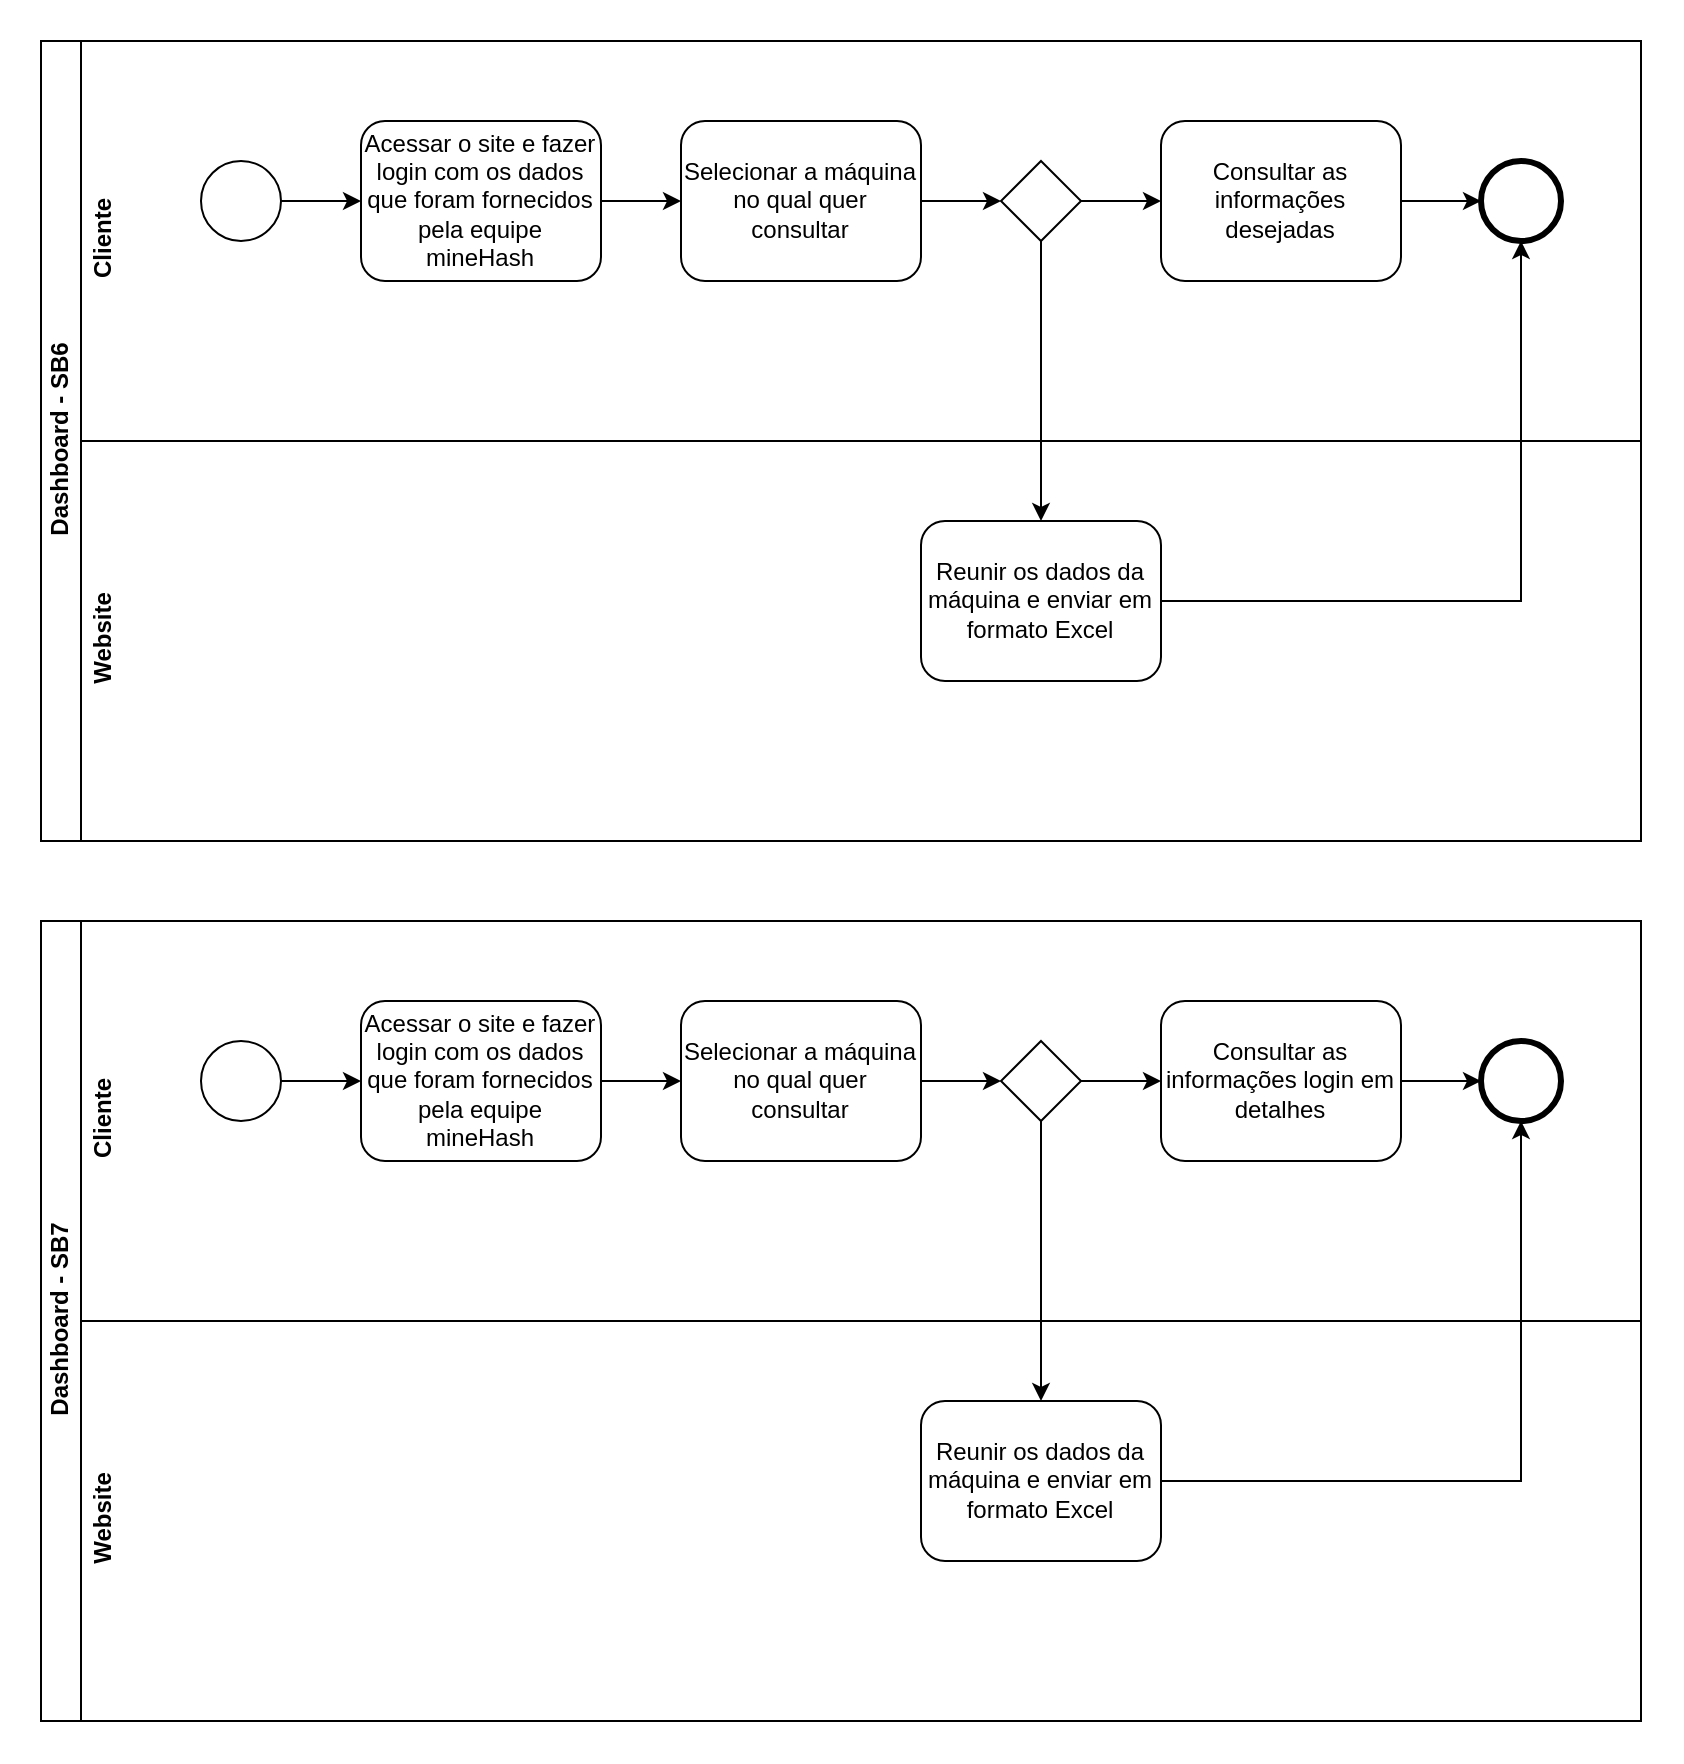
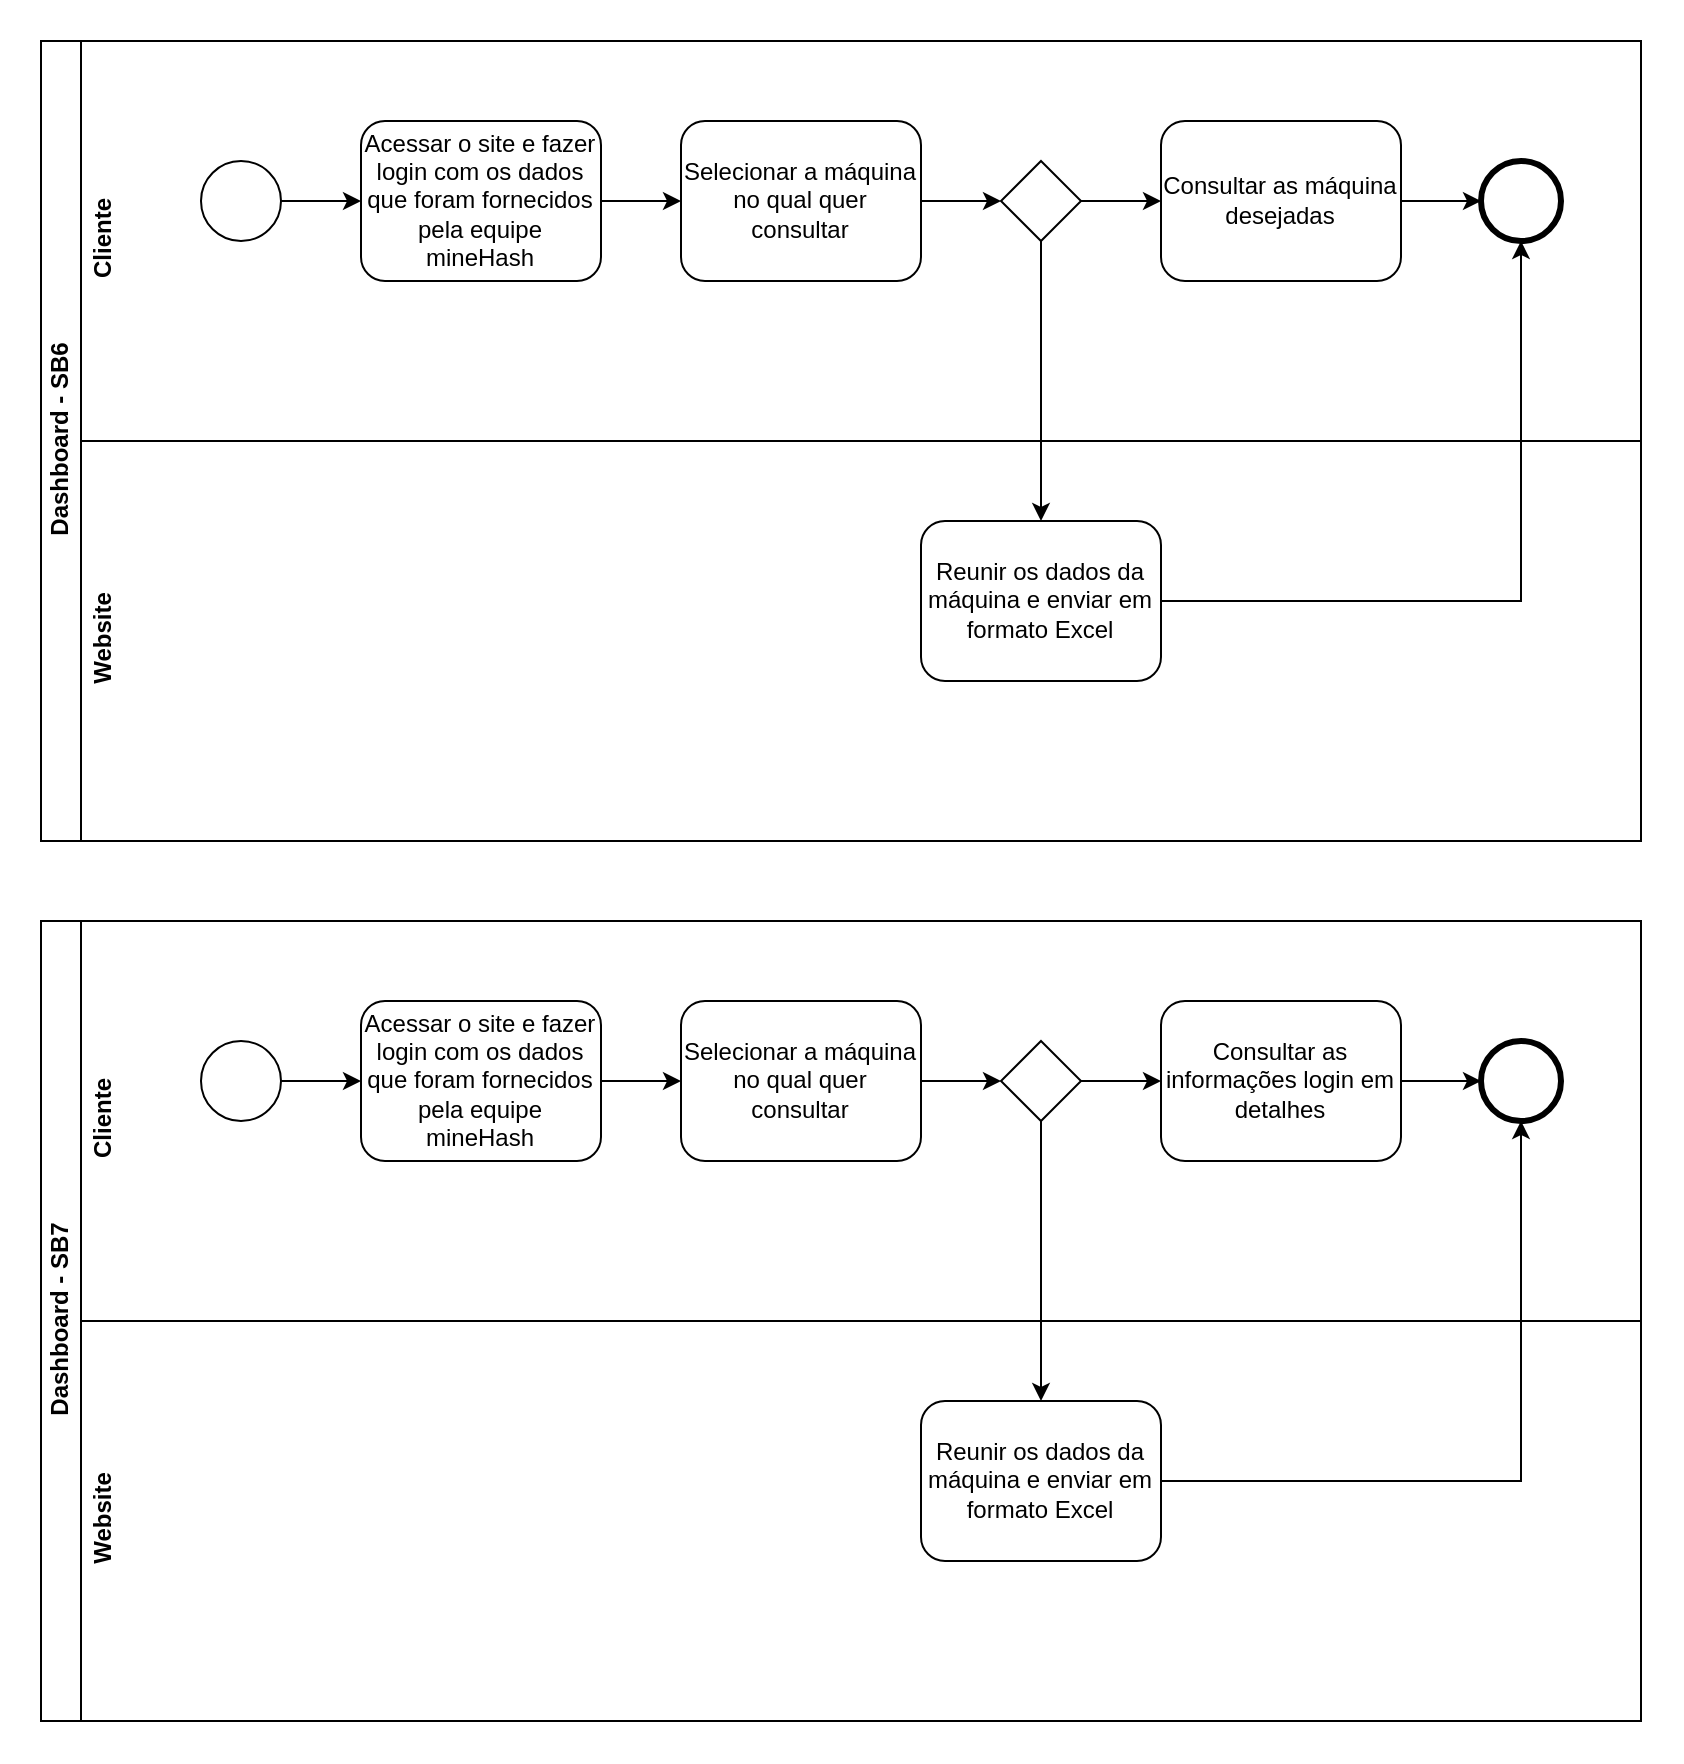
  <mxCell id="0" />
  <mxCell id="1" parent="0" />
  <mxCell id="2" value="Dashboard - SB6" style="swimlane;html=1;horizontal=0;startSize=20;" vertex="1" parent="1"><mxGeometry x="20" y="20" width="800" height="400" as="geometry" /></mxCell>
  <mxCell id="3" value="Cliente" style="swimlane;html=1;horizontal=0;swimlaneLine=0;" vertex="1" parent="2"><mxGeometry x="20" width="780" height="200" as="geometry" /></mxCell>
  <mxCell id="4" style="edgeStyle=orthogonalEdgeStyle;rounded=0;orthogonalLoop=1;jettySize=auto;html=1;entryX=0;entryY=0.5;entryDx=0;entryDy=0;" edge="1" parent="3" source="5" target="11"><mxGeometry relative="1" as="geometry" /></mxCell>
  <mxCell id="5" value="Acessar o site e fazer login com os dados que foram fornecidos pela equipe mineHash" style="shape=ext;rounded=1;html=1;whiteSpace=wrap;" vertex="1" parent="3"><mxGeometry x="140" y="40" width="120" height="80" as="geometry" /></mxCell>
  <mxCell id="6" style="edgeStyle=orthogonalEdgeStyle;rounded=0;orthogonalLoop=1;jettySize=auto;html=1;exitX=1;exitY=0.5;exitDx=0;exitDy=0;entryX=0;entryY=0.5;entryDx=0;entryDy=0;" edge="1" parent="3" source="7" target="9"><mxGeometry relative="1" as="geometry" /></mxCell>
  <mxCell id="7" value="" style="rhombus;whiteSpace=wrap;html=1;" vertex="1" parent="3"><mxGeometry x="460" y="60" width="40" height="40" as="geometry" /></mxCell>
  <mxCell id="8" style="edgeStyle=orthogonalEdgeStyle;rounded=0;orthogonalLoop=1;jettySize=auto;html=1;exitX=1;exitY=0.5;exitDx=0;exitDy=0;entryX=0;entryY=0.5;entryDx=0;entryDy=0;" edge="1" parent="3" source="9" target="12"><mxGeometry relative="1" as="geometry" /></mxCell>
- <mxCell id="9" value="Consultar as informações desejadas" style="shape=ext;rounded=1;html=1;whiteSpace=wrap;" vertex="1" parent="3"><mxGeometry x="540" y="40" width="120" height="80" as="geometry" /></mxCell>
+ <mxCell id="9" value="Consultar as máquina desejadas" style="shape=ext;rounded=1;html=1;whiteSpace=wrap;" vertex="1" parent="3"><mxGeometry x="540" y="40" width="120" height="80" as="geometry" /></mxCell>
  <mxCell id="10" style="edgeStyle=orthogonalEdgeStyle;rounded=0;orthogonalLoop=1;jettySize=auto;html=1;exitX=1;exitY=0.5;exitDx=0;exitDy=0;entryX=0;entryY=0.5;entryDx=0;entryDy=0;" edge="1" parent="3" source="11" target="7"><mxGeometry relative="1" as="geometry" /></mxCell>
  <mxCell id="11" value="Selecionar a máquina no qual quer consultar" style="shape=ext;rounded=1;html=1;whiteSpace=wrap;" vertex="1" parent="3"><mxGeometry x="300" y="40" width="120" height="80" as="geometry" /></mxCell>
  <mxCell id="12" value="" style="shape=mxgraph.bpmn.shape;html=1;verticalLabelPosition=bottom;labelBackgroundColor=#ffffff;verticalAlign=top;align=center;perimeter=ellipsePerimeter;outlineConnect=0;outline=end;symbol=general;" vertex="1" parent="3"><mxGeometry x="700" y="60" width="40" height="40" as="geometry" /></mxCell>
  <mxCell id="13" style="edgeStyle=orthogonalEdgeStyle;rounded=0;orthogonalLoop=1;jettySize=auto;html=1;exitX=1;exitY=0.5;exitDx=0;exitDy=0;entryX=0;entryY=0.5;entryDx=0;entryDy=0;" edge="1" parent="3" source="14" target="5"><mxGeometry relative="1" as="geometry" /></mxCell>
  <mxCell id="14" value="" style="shape=mxgraph.bpmn.shape;html=1;verticalLabelPosition=bottom;labelBackgroundColor=#ffffff;verticalAlign=top;align=center;perimeter=ellipsePerimeter;outlineConnect=0;outline=standard;symbol=general;" vertex="1" parent="3"><mxGeometry x="60" y="60" width="40" height="40" as="geometry" /></mxCell>
  <mxCell id="15" value="Website" style="swimlane;html=1;horizontal=0;swimlaneLine=0;" vertex="1" parent="2"><mxGeometry x="20" y="200" width="780" height="200" as="geometry" /></mxCell>
  <mxCell id="16" value="Reunir os dados da máquina e enviar em formato Excel" style="shape=ext;rounded=1;html=1;whiteSpace=wrap;" vertex="1" parent="15"><mxGeometry x="420" y="40" width="120" height="80" as="geometry" /></mxCell>
  <mxCell id="17" style="edgeStyle=orthogonalEdgeStyle;rounded=0;orthogonalLoop=1;jettySize=auto;html=1;exitX=0.5;exitY=1;exitDx=0;exitDy=0;" edge="1" parent="2" source="7" target="16"><mxGeometry relative="1" as="geometry" /></mxCell>
  <mxCell id="18" style="edgeStyle=orthogonalEdgeStyle;rounded=0;orthogonalLoop=1;jettySize=auto;html=1;exitX=1;exitY=0.5;exitDx=0;exitDy=0;entryX=0.5;entryY=1;entryDx=0;entryDy=0;" edge="1" parent="2" source="16" target="12"><mxGeometry relative="1" as="geometry" /></mxCell>
  <mxCell id="19" value="Dashboard - SB7" style="swimlane;html=1;horizontal=0;startSize=20;" vertex="1" parent="1"><mxGeometry x="20" y="460" width="800" height="400" as="geometry" /></mxCell>
  <mxCell id="20" value="Cliente" style="swimlane;html=1;horizontal=0;swimlaneLine=0;" vertex="1" parent="19"><mxGeometry x="20" width="780" height="200" as="geometry" /></mxCell>
  <mxCell id="21" style="edgeStyle=orthogonalEdgeStyle;rounded=0;orthogonalLoop=1;jettySize=auto;html=1;entryX=0;entryY=0.5;entryDx=0;entryDy=0;" edge="1" parent="20" source="22" target="28"><mxGeometry relative="1" as="geometry" /></mxCell>
  <mxCell id="22" value="Acessar o site e fazer login com os dados que foram fornecidos pela equipe mineHash" style="shape=ext;rounded=1;html=1;whiteSpace=wrap;" vertex="1" parent="20"><mxGeometry x="140" y="40" width="120" height="80" as="geometry" /></mxCell>
  <mxCell id="23" style="edgeStyle=orthogonalEdgeStyle;rounded=0;orthogonalLoop=1;jettySize=auto;html=1;exitX=1;exitY=0.5;exitDx=0;exitDy=0;entryX=0;entryY=0.5;entryDx=0;entryDy=0;" edge="1" parent="20" source="24" target="26"><mxGeometry relative="1" as="geometry" /></mxCell>
  <mxCell id="24" value="" style="rhombus;whiteSpace=wrap;html=1;" vertex="1" parent="20"><mxGeometry x="460" y="60" width="40" height="40" as="geometry" /></mxCell>
  <mxCell id="25" style="edgeStyle=orthogonalEdgeStyle;rounded=0;orthogonalLoop=1;jettySize=auto;html=1;exitX=1;exitY=0.5;exitDx=0;exitDy=0;entryX=0;entryY=0.5;entryDx=0;entryDy=0;" edge="1" parent="20" source="26" target="29"><mxGeometry relative="1" as="geometry" /></mxCell>
  <mxCell id="26" value="Consultar as informações login em detalhes" style="shape=ext;rounded=1;html=1;whiteSpace=wrap;" vertex="1" parent="20"><mxGeometry x="540" y="40" width="120" height="80" as="geometry" /></mxCell>
  <mxCell id="27" style="edgeStyle=orthogonalEdgeStyle;rounded=0;orthogonalLoop=1;jettySize=auto;html=1;exitX=1;exitY=0.5;exitDx=0;exitDy=0;entryX=0;entryY=0.5;entryDx=0;entryDy=0;" edge="1" parent="20" source="28" target="24"><mxGeometry relative="1" as="geometry" /></mxCell>
  <mxCell id="28" value="Selecionar a máquina no qual quer consultar" style="shape=ext;rounded=1;html=1;whiteSpace=wrap;" vertex="1" parent="20"><mxGeometry x="300" y="40" width="120" height="80" as="geometry" /></mxCell>
  <mxCell id="29" value="" style="shape=mxgraph.bpmn.shape;html=1;verticalLabelPosition=bottom;labelBackgroundColor=#ffffff;verticalAlign=top;align=center;perimeter=ellipsePerimeter;outlineConnect=0;outline=end;symbol=general;" vertex="1" parent="20"><mxGeometry x="700" y="60" width="40" height="40" as="geometry" /></mxCell>
  <mxCell id="30" style="edgeStyle=orthogonalEdgeStyle;rounded=0;orthogonalLoop=1;jettySize=auto;html=1;exitX=1;exitY=0.5;exitDx=0;exitDy=0;entryX=0;entryY=0.5;entryDx=0;entryDy=0;" edge="1" parent="20" source="31" target="22"><mxGeometry relative="1" as="geometry" /></mxCell>
  <mxCell id="31" value="" style="shape=mxgraph.bpmn.shape;html=1;verticalLabelPosition=bottom;labelBackgroundColor=#ffffff;verticalAlign=top;align=center;perimeter=ellipsePerimeter;outlineConnect=0;outline=standard;symbol=general;" vertex="1" parent="20"><mxGeometry x="60" y="60" width="40" height="40" as="geometry" /></mxCell>
  <mxCell id="32" value="Website" style="swimlane;html=1;horizontal=0;swimlaneLine=0;" vertex="1" parent="19"><mxGeometry x="20" y="200" width="780" height="200" as="geometry" /></mxCell>
  <mxCell id="33" value="Reunir os dados da máquina e enviar em formato Excel" style="shape=ext;rounded=1;html=1;whiteSpace=wrap;" vertex="1" parent="32"><mxGeometry x="420" y="40" width="120" height="80" as="geometry" /></mxCell>
  <mxCell id="34" style="edgeStyle=orthogonalEdgeStyle;rounded=0;orthogonalLoop=1;jettySize=auto;html=1;exitX=0.5;exitY=1;exitDx=0;exitDy=0;" edge="1" parent="19" source="24" target="33"><mxGeometry relative="1" as="geometry" /></mxCell>
  <mxCell id="35" style="edgeStyle=orthogonalEdgeStyle;rounded=0;orthogonalLoop=1;jettySize=auto;html=1;exitX=1;exitY=0.5;exitDx=0;exitDy=0;entryX=0.5;entryY=1;entryDx=0;entryDy=0;" edge="1" parent="19" source="33" target="29"><mxGeometry relative="1" as="geometry" /></mxCell>
